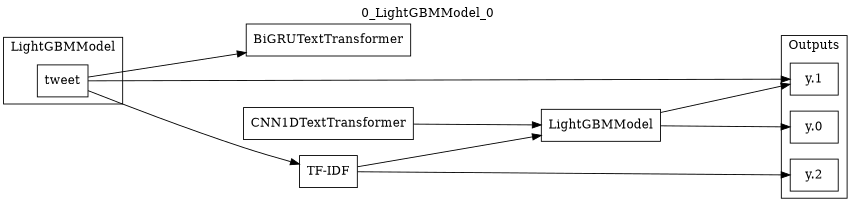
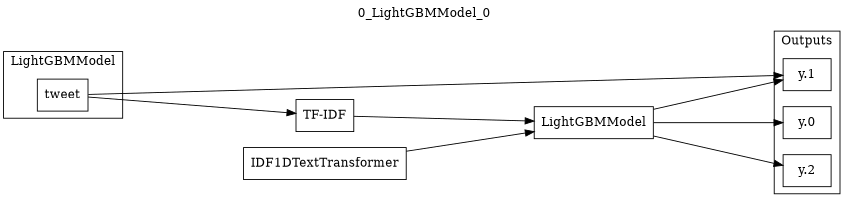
  digraph {
    label="0_LightGBMModel_0"
    labelloc=t
    rankdir=LR
    ranksep=2
    node [shape=box]
    n1 [label=tweet]
    n2 [label="y.0"]
    n3 [label="y.1"]
    n4 [label="y.2"]
    n5 [label="TF-IDF"]
-   n6 [label=BiGRUTextTransformer]
    n7 [label=LightGBMModel]
-   n8 [label=CNN1DTextTransformer]
+   n8 [label=IDF1DTextTransformer]
    subgraph cluster_1 {
      label=LightGBMModel
      n1
    }
    subgraph cluster_2 {
      label=Outputs
      n2
      n3
      n4
    }
    n1 -> n3
    n1 -> n5
-   n1 -> n6
    n5 -> n7
    n7 -> n2
    n7 -> n3
-   n5 -> n4
+   n7 -> n4
    n8 -> n7
  }
